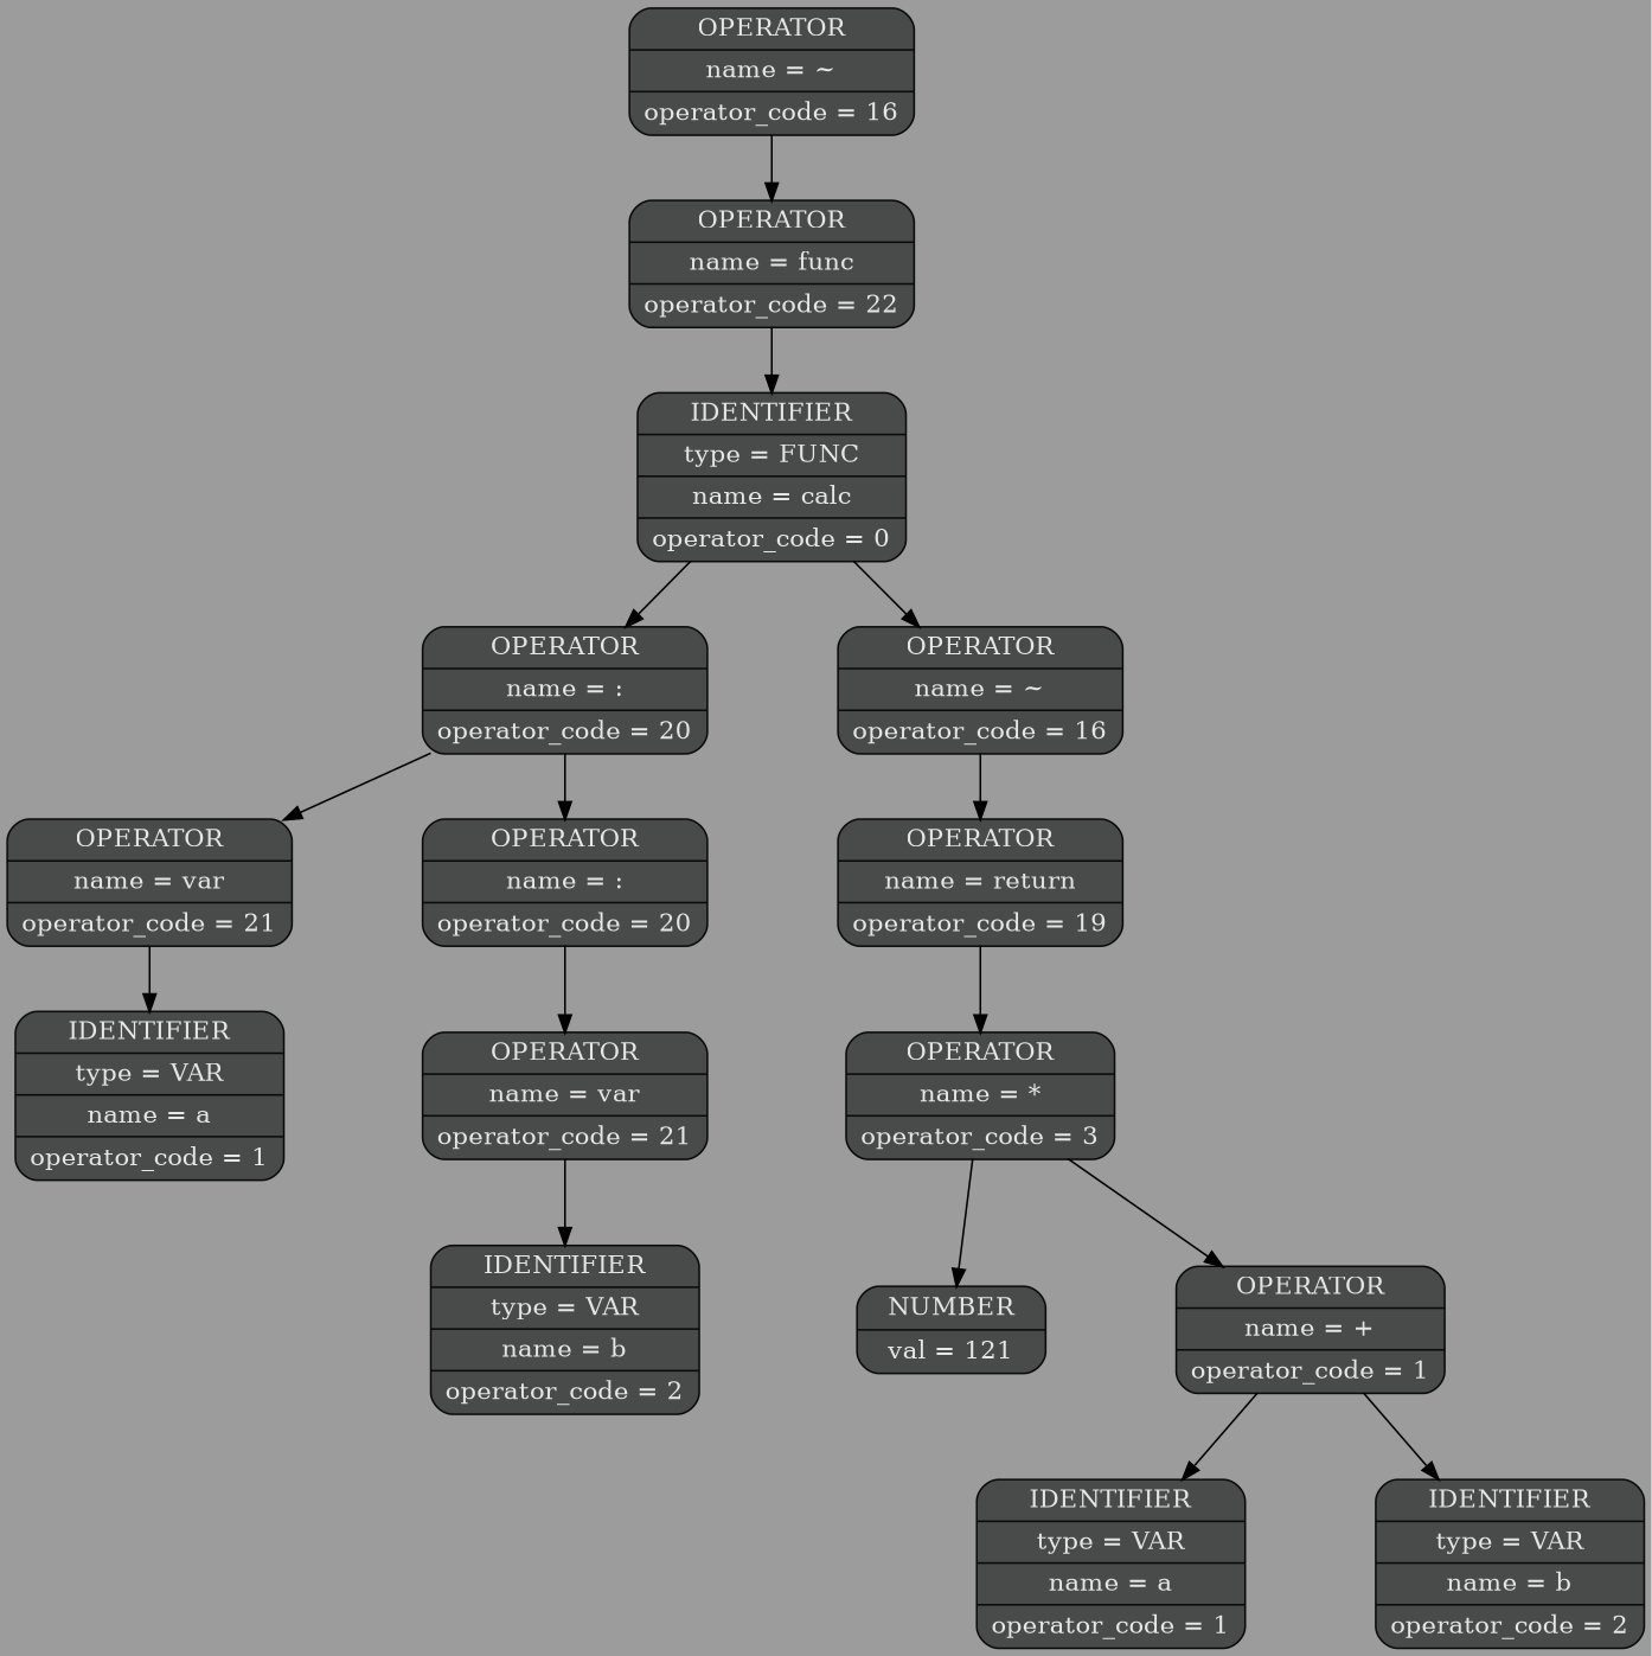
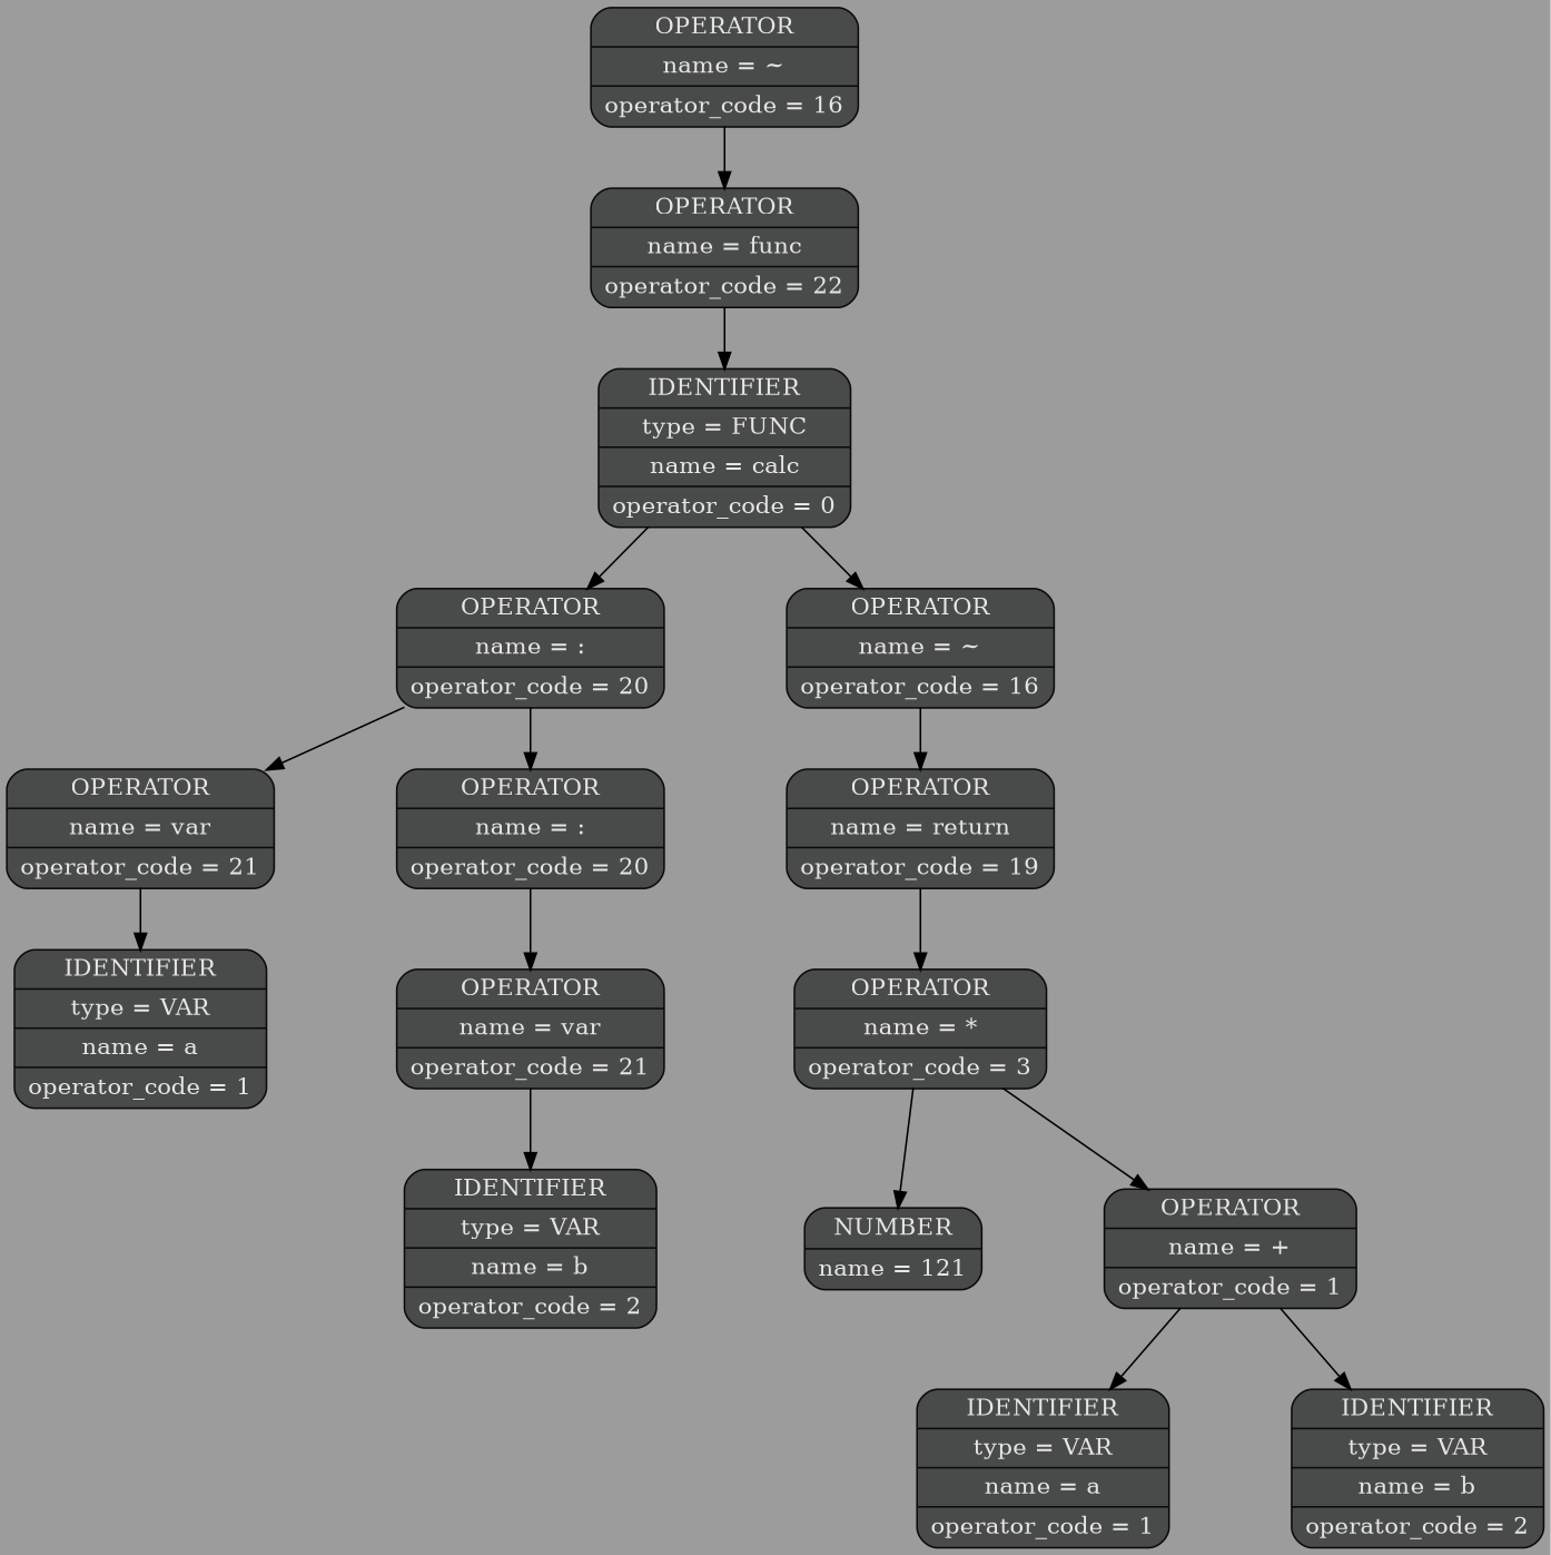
  digraph {
    bgcolor="#9c9c9c"
    nodesep=1
    rankdir=HR
    ranksep=0.5
    node [color="#0a0a0a" fillcolor="#494a4a" fontcolor="#e6e6e6" fontsize=14 shape=Mrecord style=filled]
    edge [color="#000000" fontcolor="#49006a" fontsize=12 penwidth=1]
    n1 [label="{OPERATOR | name = ~ | operator_code = 16}"]
    n2 [label="{OPERATOR | name = func | operator_code = 22}"]
    n3 [label="{IDENTIFIER | type = FUNC | name = calc | operator_code = 0}"]
    n4 [label="{OPERATOR | name = : | operator_code = 20}"]
    n5 [label="{OPERATOR | name = ~ | operator_code = 16}"]
    n6 [label="{OPERATOR | name = var | operator_code = 21}"]
    n7 [label="{OPERATOR | name = : | operator_code = 20}"]
    n8 [label="{IDENTIFIER | type = VAR | name = a | operator_code = 1}"]
    n9 [label="{OPERATOR | name = var | operator_code = 21}"]
    n10 [label="{IDENTIFIER | type = VAR | name = b | operator_code = 2}"]
    n11 [label="{OPERATOR | name = return | operator_code = 19}"]
    n12 [label="{OPERATOR | name = * | operator_code = 3}"]
-   n13 [label="{NUMBER | val = 121}"]
+   n13 [label="{NUMBER | name = 121}"]
    n14 [label="{OPERATOR | name = + | operator_code = 1}"]
    n15 [label="{IDENTIFIER | type = VAR | name = a | operator_code = 1}"]
    n16 [label="{IDENTIFIER | type = VAR | name = b | operator_code = 2}"]
    n1 -> n2
    n2 -> n3
    n3 -> n4
    n3 -> n5
    n4 -> n6
    n4 -> n7
    n5 -> n11
    n6 -> n8
    n7 -> n9
    n9 -> n10
    n11 -> n12
    n12 -> n13
    n12 -> n14
    n14 -> n15
    n14 -> n16
  }
